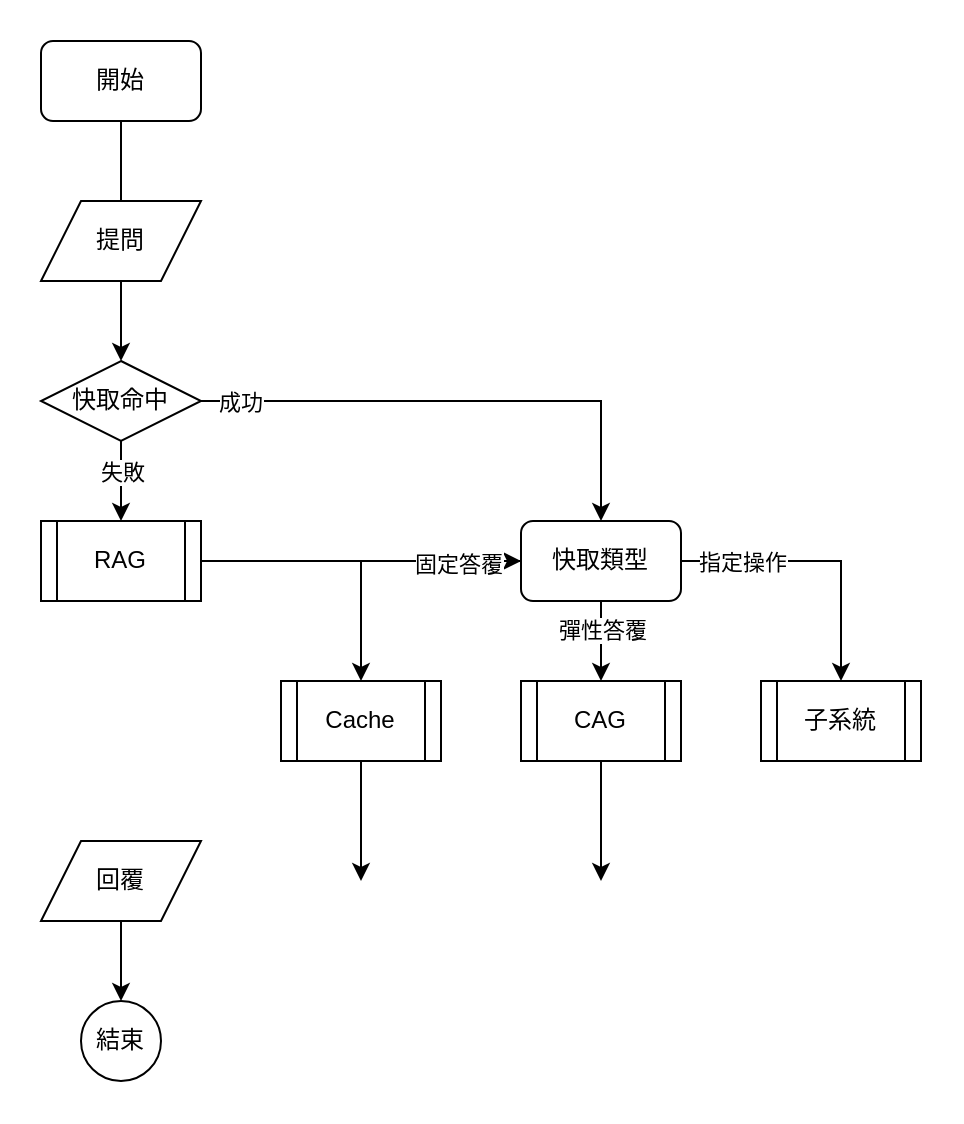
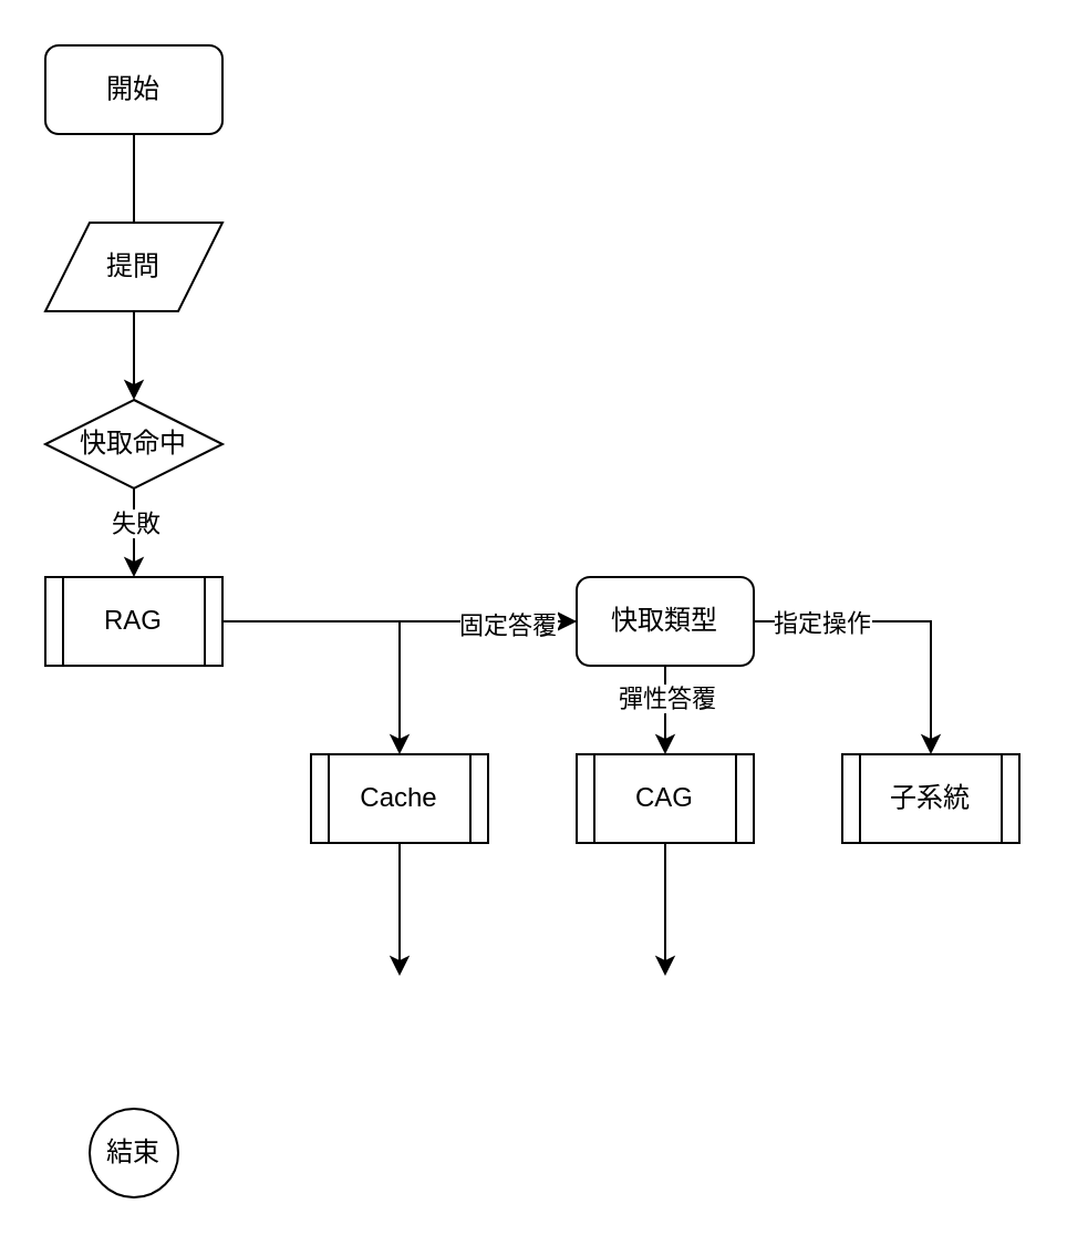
  <mxCell id="0" />
  <mxCell id="1" parent="0" />
  <mxCell id="2" style="edgeStyle=orthogonalEdgeStyle;rounded=0;orthogonalLoop=1;jettySize=auto;html=1;entryX=0.5;entryY=0;entryDx=0;entryDy=0;endArrow=none;" parent="1" source="3" target="12" edge="1"><mxGeometry relative="1" as="geometry" /></mxCell>
  <mxCell id="3" value="開始" style="rounded=1;whiteSpace=wrap;html=1;" parent="1" vertex="1"><mxGeometry x="20" width="80" height="40" as="geometry" y="20" /></mxCell>
  <mxCell id="4" style="edgeStyle=orthogonalEdgeStyle;rounded=0;orthogonalLoop=1;jettySize=auto;html=1;entryX=0.5;entryY=0;entryDx=0;entryDy=0;" parent="1" source="8" target="10" edge="1"><mxGeometry relative="1" as="geometry" /></mxCell>
  <mxCell id="5" value="失敗" style="edgeLabel;html=1;align=center;verticalAlign=middle;resizable=0;points=[];" parent="4" vertex="1" connectable="0"><mxGeometry x="-0.236" y="1" relative="1" as="geometry"><mxPoint x="-1" as="offset" /></mxGeometry></mxCell>
- <mxCell id="6" style="edgeStyle=orthogonalEdgeStyle;rounded=0;orthogonalLoop=1;jettySize=auto;html=1;" parent="1" source="8" target="22" edge="1"><mxGeometry relative="1" as="geometry" /></mxCell>
- <mxCell id="7" value="成功" style="edgeLabel;html=1;align=center;verticalAlign=middle;resizable=0;points=[];" parent="6" vertex="1" connectable="0"><mxGeometry x="-0.852" relative="1" as="geometry"><mxPoint as="offset" /></mxGeometry></mxCell>
  <mxCell id="8" value="快取命中" style="rhombus;whiteSpace=wrap;html=1;" parent="1" vertex="1"><mxGeometry x="20" y="180" width="80" height="40" as="geometry" /></mxCell>
  <mxCell id="9" style="edgeStyle=orthogonalEdgeStyle;rounded=0;orthogonalLoop=1;jettySize=auto;html=1;" parent="1" source="10" target="22" edge="1"><mxGeometry relative="1" as="geometry" /></mxCell>
  <mxCell id="10" value="RAG" style="shape=process;whiteSpace=wrap;html=1;backgroundOutline=1;" parent="1" vertex="1"><mxGeometry x="20" y="260" width="80" height="40" as="geometry" /></mxCell>
  <mxCell id="11" style="edgeStyle=orthogonalEdgeStyle;rounded=0;orthogonalLoop=1;jettySize=auto;html=1;entryX=0.5;entryY=0;entryDx=0;entryDy=0;" parent="1" source="12" target="8" edge="1"><mxGeometry relative="1" as="geometry" /></mxCell>
  <mxCell id="12" value="提問" style="shape=parallelogram;perimeter=parallelogramPerimeter;whiteSpace=wrap;html=1;fixedSize=1;" parent="1" vertex="1"><mxGeometry x="20" y="100" width="80" height="40" as="geometry" /></mxCell>
- <mxCell id="13" style="edgeStyle=orthogonalEdgeStyle;rounded=0;orthogonalLoop=1;jettySize=auto;html=1;entryX=0.5;entryY=0;entryDx=0;entryDy=0;" parent="1" source="14" target="15" edge="1"><mxGeometry relative="1" as="geometry" /></mxCell>
- <mxCell id="14" value="回覆" style="shape=parallelogram;perimeter=parallelogramPerimeter;whiteSpace=wrap;html=1;fixedSize=1;" parent="1" vertex="1"><mxGeometry x="20" y="420" width="80" height="40" as="geometry" /></mxCell>
  <mxCell id="15" value="結束" style="ellipse;whiteSpace=wrap;html=1;aspect=fixed;" parent="1" vertex="1"><mxGeometry x="40" y="500" width="40" height="40" as="geometry" /></mxCell>
  <mxCell id="16" style="edgeStyle=orthogonalEdgeStyle;rounded=0;orthogonalLoop=1;jettySize=auto;html=1;entryX=0.5;entryY=0;entryDx=0;entryDy=0;" parent="1" source="22" target="24" edge="1"><mxGeometry relative="1" as="geometry" /></mxCell>
  <mxCell id="17" value="彈性答覆" style="edgeLabel;html=1;align=center;verticalAlign=middle;resizable=0;points=[];" parent="16" vertex="1" connectable="0"><mxGeometry x="-0.295" y="1" relative="1" as="geometry"><mxPoint x="-1" as="offset" /></mxGeometry></mxCell>
  <mxCell id="18" style="edgeStyle=orthogonalEdgeStyle;rounded=0;orthogonalLoop=1;jettySize=auto;html=1;entryX=0.5;entryY=0;entryDx=0;entryDy=0;" parent="1" source="22" target="25" edge="1"><mxGeometry relative="1" as="geometry" /></mxCell>
  <mxCell id="19" value="指定操作" style="edgeLabel;html=1;align=center;verticalAlign=middle;resizable=0;points=[];" parent="18" vertex="1" connectable="0"><mxGeometry x="-0.77" relative="1" as="geometry"><mxPoint x="14" as="offset" /></mxGeometry></mxCell>
  <mxCell id="20" style="edgeStyle=orthogonalEdgeStyle;rounded=0;orthogonalLoop=1;jettySize=auto;html=1;entryX=0.5;entryY=0;entryDx=0;entryDy=0;" edge="1" parent="1" source="22" target="27"><mxGeometry relative="1" as="geometry" /></mxCell>
  <mxCell id="21" value="固定答覆" style="edgeLabel;html=1;align=center;verticalAlign=middle;resizable=0;points=[];" vertex="1" connectable="0" parent="20"><mxGeometry x="-0.545" y="1" relative="1" as="geometry"><mxPoint as="offset" /></mxGeometry></mxCell>
  <mxCell id="22" value="快取類型" style="whiteSpace=wrap;html=1;rounded=1;" parent="1" vertex="1"><mxGeometry x="260" y="260" width="80" height="40" as="geometry" /></mxCell>
  <mxCell id="23" style="edgeStyle=orthogonalEdgeStyle;rounded=0;orthogonalLoop=1;jettySize=auto;html=1;" parent="1" source="24" edge="1"><mxGeometry relative="1" as="geometry"><mxPoint x="300" y="440" as="targetPoint" /></mxGeometry></mxCell>
  <mxCell id="24" value="CAG" style="shape=process;whiteSpace=wrap;html=1;backgroundOutline=1;" parent="1" vertex="1"><mxGeometry x="260" y="340" width="80" height="40" as="geometry" /></mxCell>
  <mxCell id="25" value="子系統" style="shape=process;whiteSpace=wrap;html=1;backgroundOutline=1;" parent="1" vertex="1"><mxGeometry x="380" y="340" width="80" height="40" as="geometry" /></mxCell>
  <mxCell id="26" style="edgeStyle=orthogonalEdgeStyle;rounded=0;orthogonalLoop=1;jettySize=auto;html=1;" edge="1" parent="1" source="27"><mxGeometry relative="1" as="geometry"><mxPoint x="180" y="440" as="targetPoint" /></mxGeometry></mxCell>
  <mxCell id="27" value="Cache" style="shape=process;whiteSpace=wrap;html=1;backgroundOutline=1;" vertex="1" parent="1"><mxGeometry x="140" y="340" width="80" height="40" as="geometry" /></mxCell>
